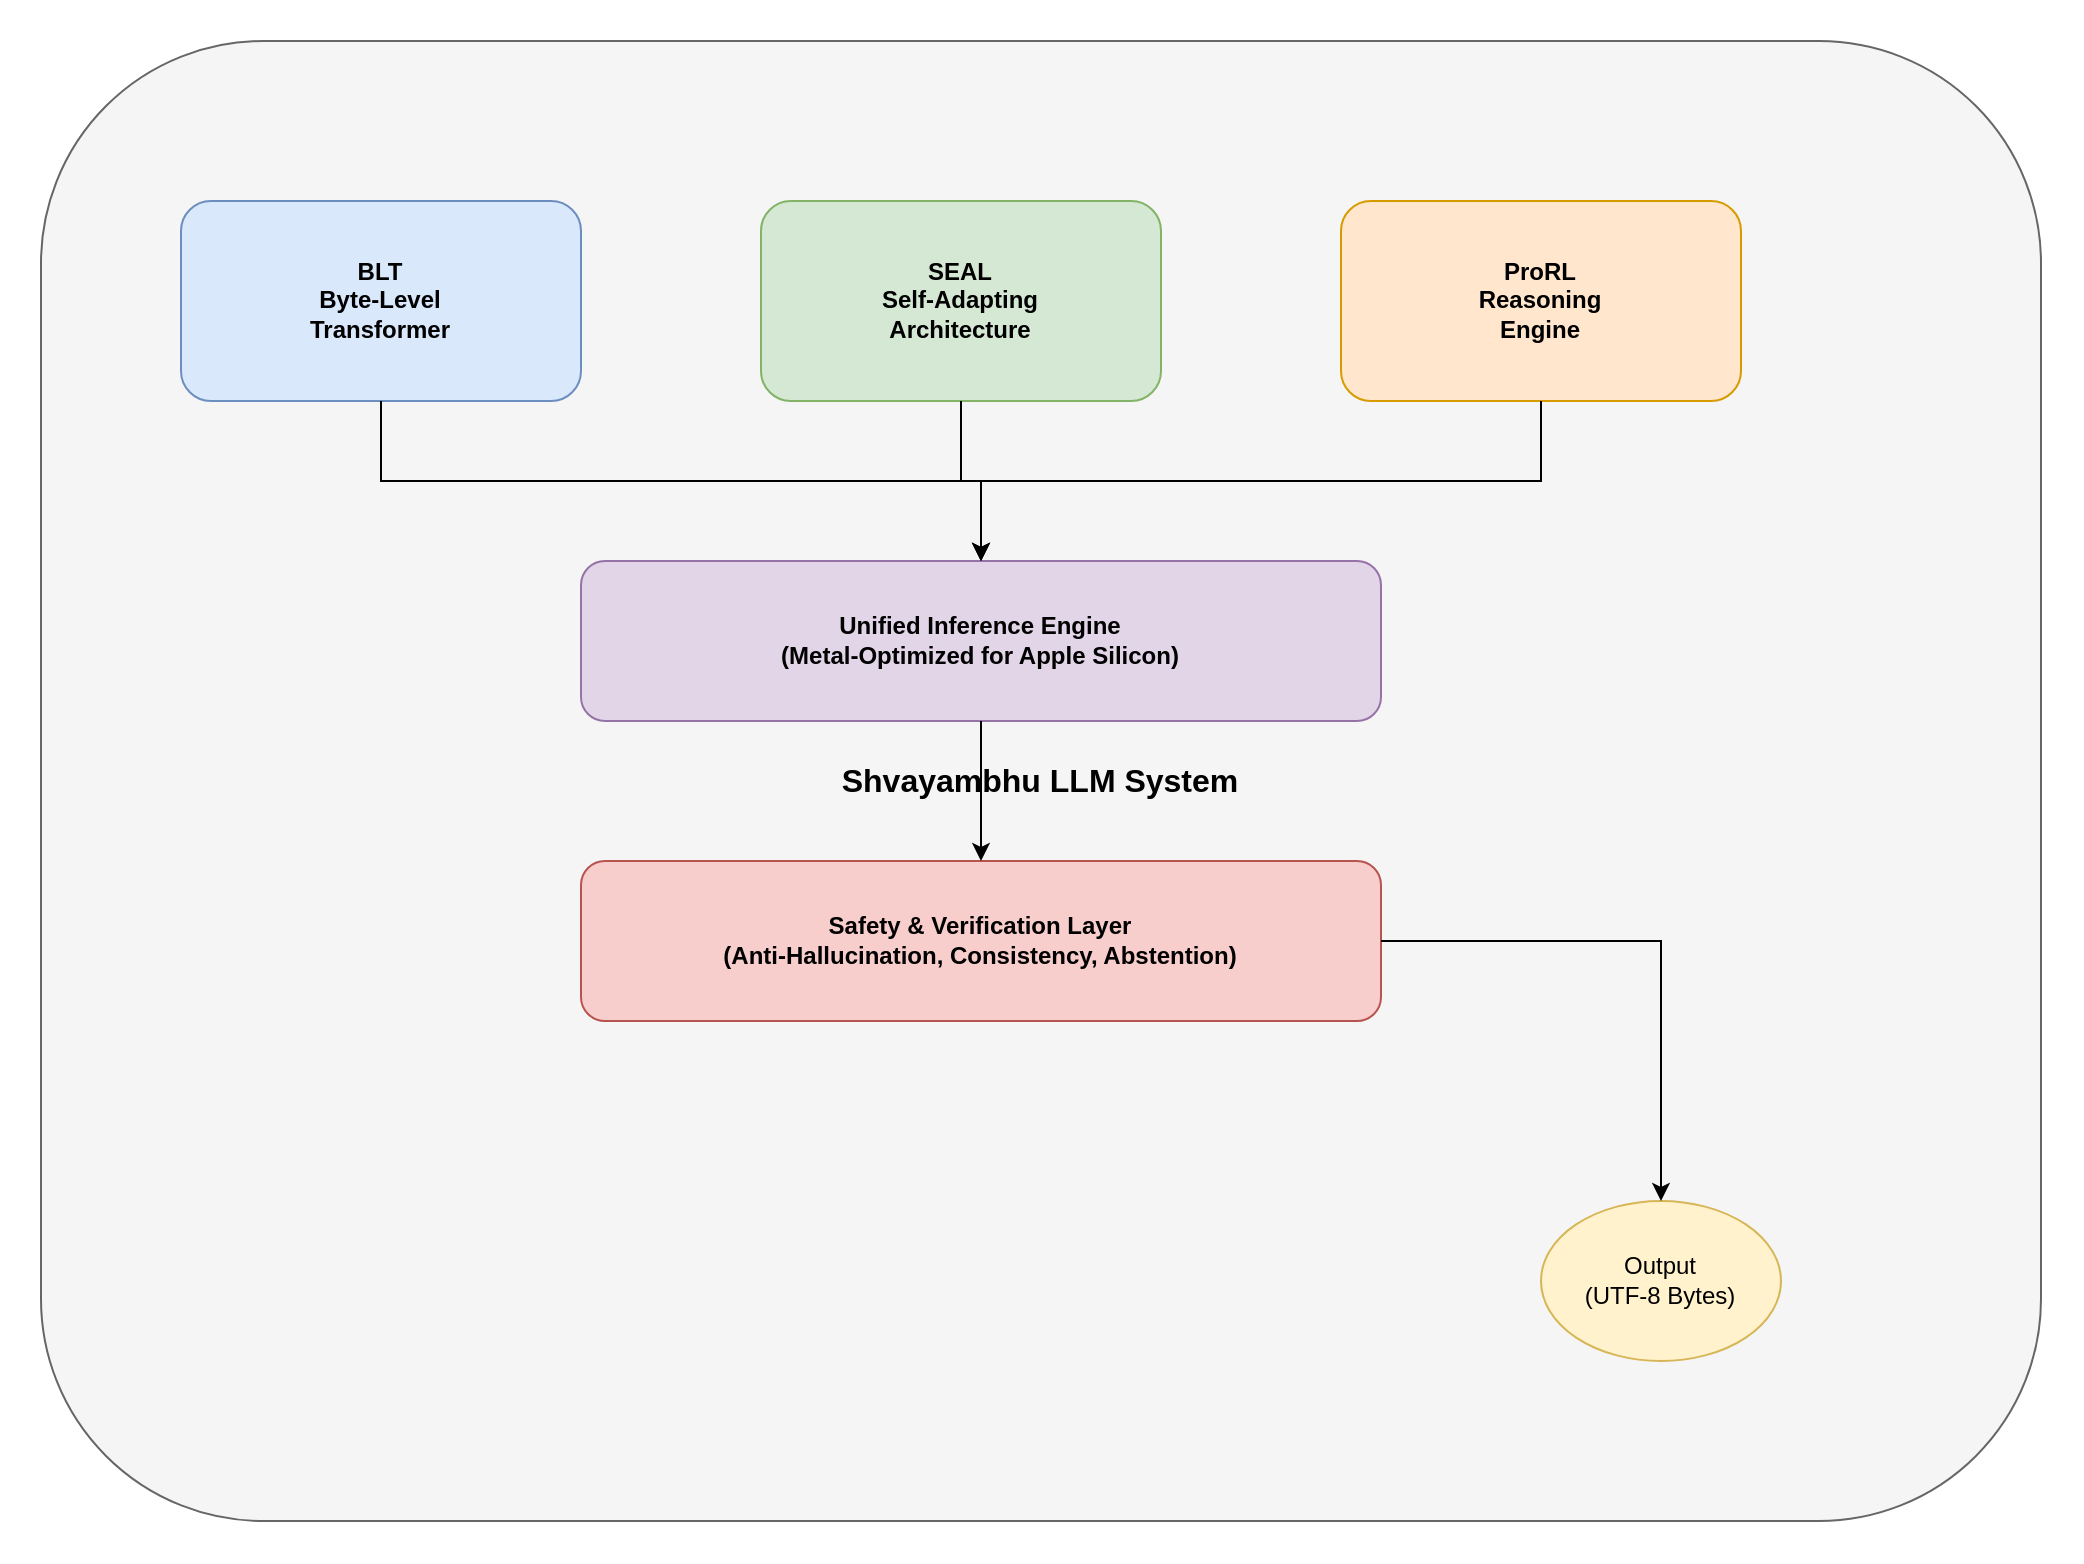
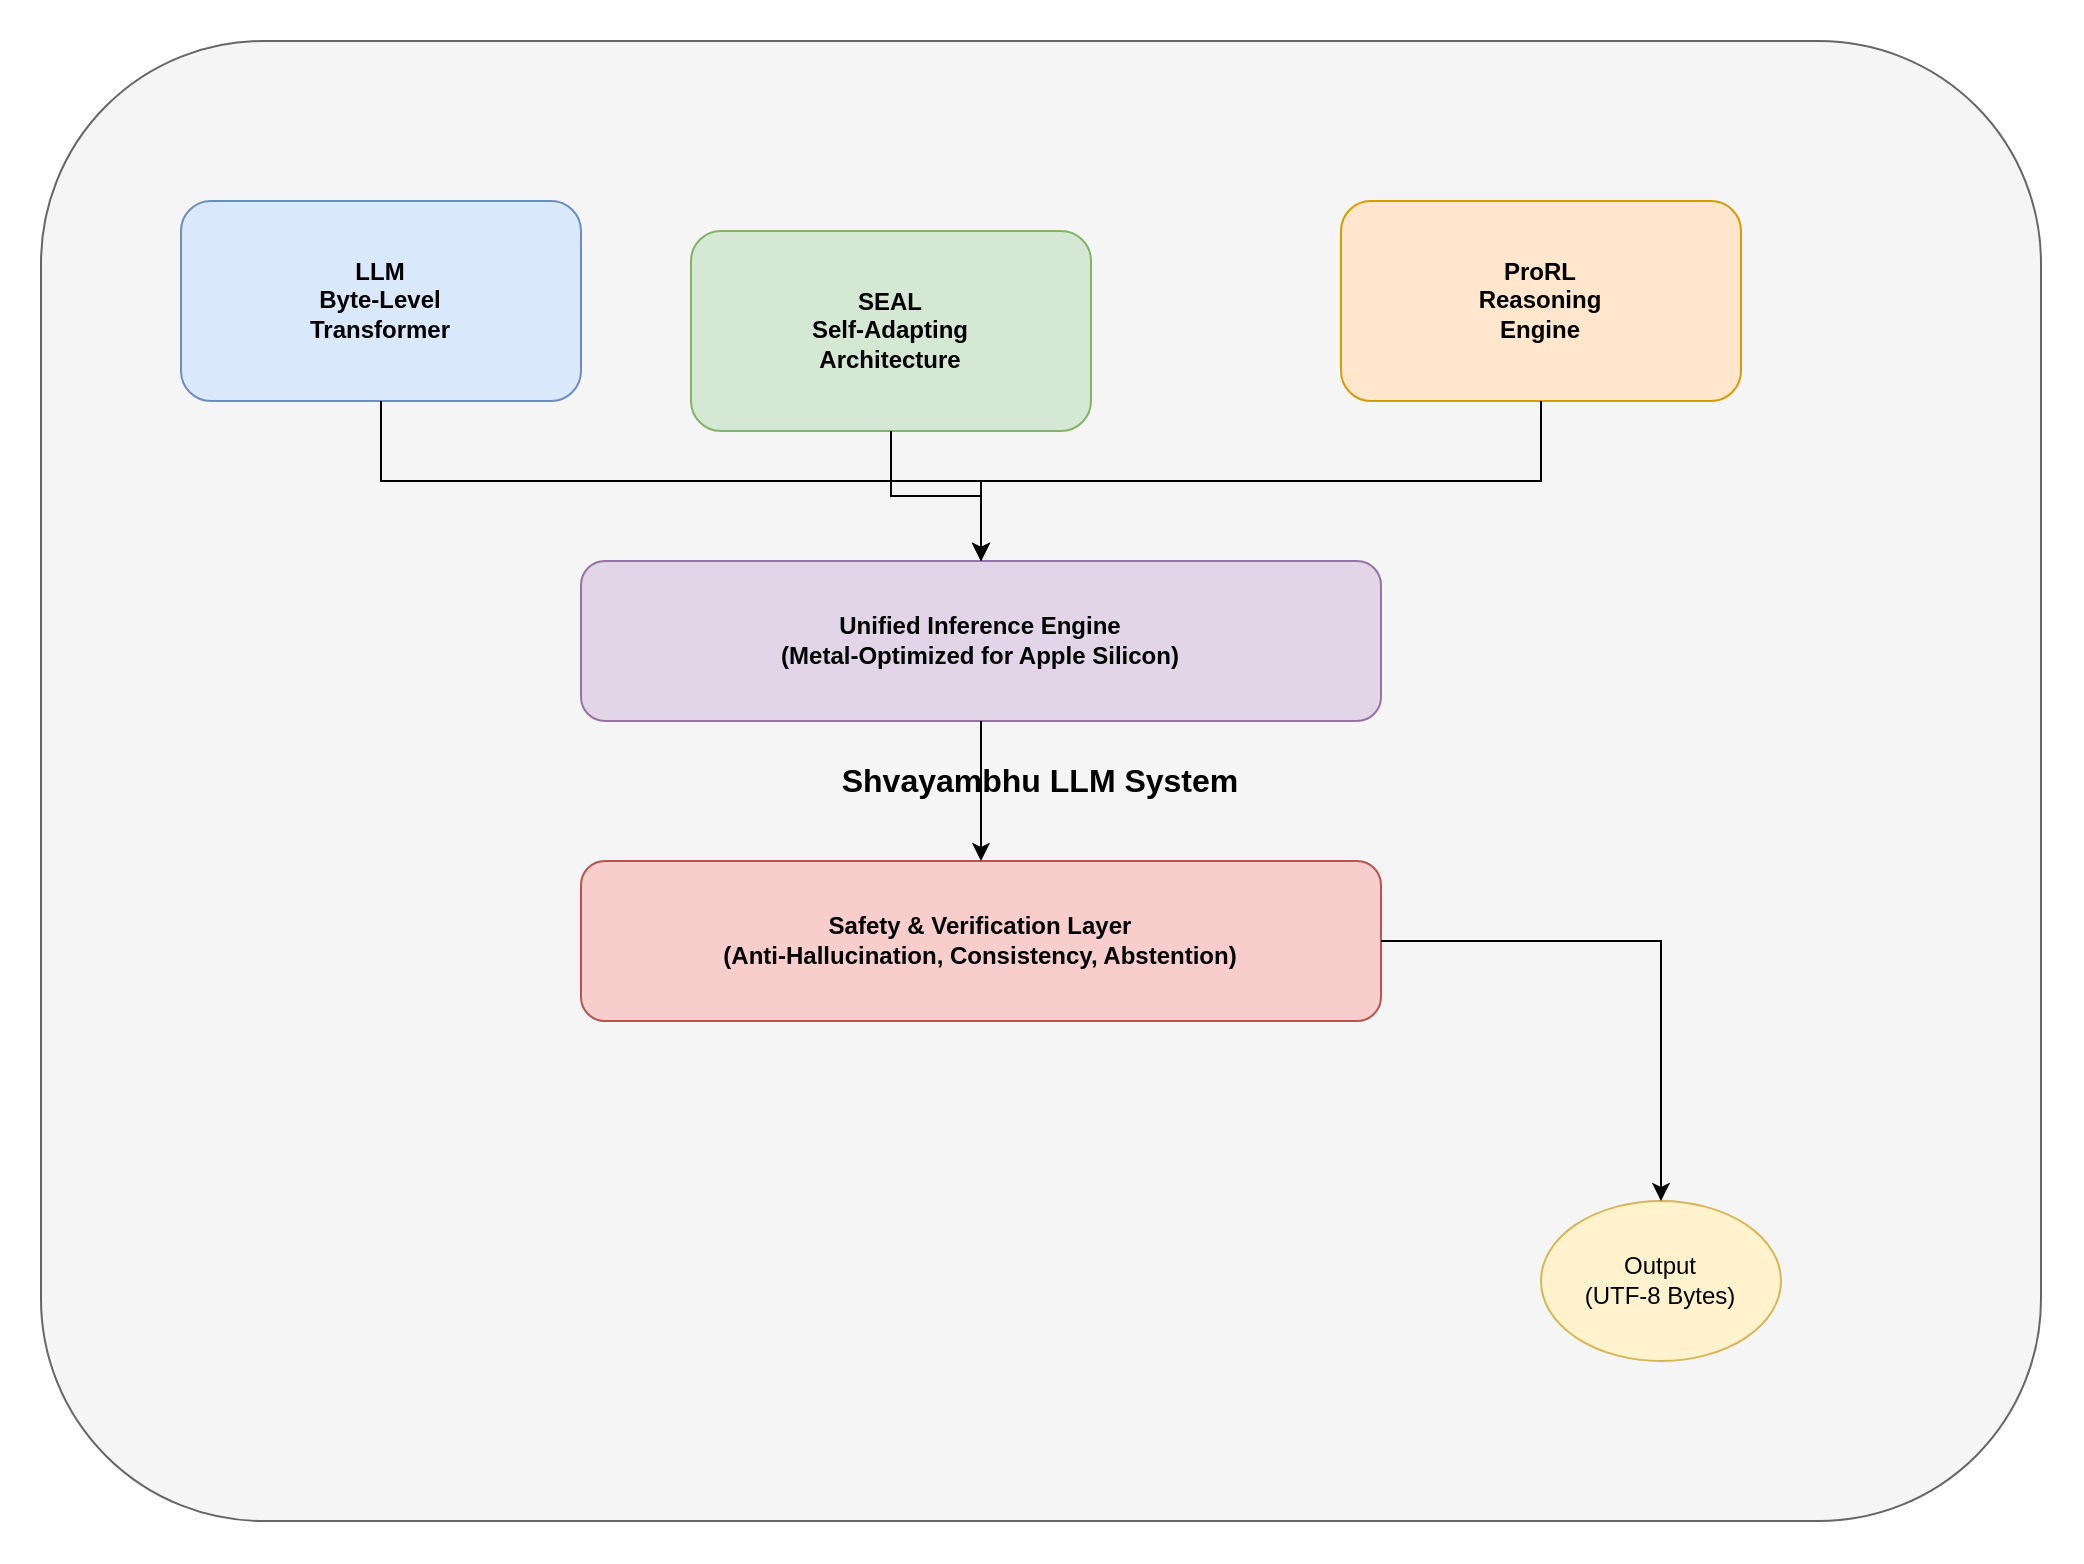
  <mxCell id="0" />
  <mxCell id="1" parent="0" />
  <mxCell id="2" value="Shvayambhu LLM System" style="rounded=1;whiteSpace=wrap;html=1;fillColor=#f5f5f5;strokeColor=#666666;fontStyle=1;fontSize=16;" vertex="1" parent="1"><mxGeometry x="20" y="20" width="1000" height="740" as="geometry" /></mxCell>
- <mxCell id="3" value="BLT&#10;Byte-Level&#10;Transformer" style="rounded=1;whiteSpace=wrap;html=1;fillColor=#dae8fc;strokeColor=#6c8ebf;fontStyle=1;" vertex="1" parent="1"><mxGeometry x="90" y="100" width="200" height="100" as="geometry" /></mxCell>
- <mxCell id="4" value="SEAL&#10;Self-Adapting&#10;Architecture" style="rounded=1;whiteSpace=wrap;html=1;fillColor=#d5e8d4;strokeColor=#82b366;fontStyle=1;" vertex="1" parent="1"><mxGeometry x="380" y="100" width="200" height="100" as="geometry" /></mxCell>
+ <mxCell id="3" value="LLM&#10;Byte-Level&#10;Transformer" style="rounded=1;whiteSpace=wrap;html=1;fillColor=#dae8fc;strokeColor=#6c8ebf;fontStyle=1;" vertex="1" parent="1"><mxGeometry x="90" y="100" width="200" height="100" as="geometry" /></mxCell>
+ <mxCell id="4" value="SEAL&#10;Self-Adapting&#10;Architecture" style="rounded=1;whiteSpace=wrap;html=1;fillColor=#d5e8d4;strokeColor=#82b366;fontStyle=1;" vertex="1" parent="1"><mxGeometry x="345" y="115" width="200" height="100" as="geometry" /></mxCell>
  <mxCell id="5" value="ProRL&#10;Reasoning&#10;Engine" style="rounded=1;whiteSpace=wrap;html=1;fillColor=#ffe6cc;strokeColor=#d79b00;fontStyle=1;" vertex="1" parent="1"><mxGeometry x="670" y="100" width="200" height="100" as="geometry" /></mxCell>
  <mxCell id="6" value="Unified Inference Engine&#10;(Metal-Optimized for Apple Silicon)" style="rounded=1;whiteSpace=wrap;html=1;fillColor=#e1d5e7;strokeColor=#9673a6;fontStyle=1;" vertex="1" parent="1"><mxGeometry x="290" y="280" width="400" height="80" as="geometry" /></mxCell>
  <mxCell id="7" value="Safety &amp; Verification Layer&#10;(Anti-Hallucination, Consistency, Abstention)" style="rounded=1;whiteSpace=wrap;html=1;fillColor=#f8cecc;strokeColor=#b85450;fontStyle=1;" vertex="1" parent="1"><mxGeometry x="290" y="430" width="400" height="80" as="geometry" /></mxCell>
  <mxCell id="8" value="Output&#10;(UTF-8 Bytes)" style="ellipse;whiteSpace=wrap;html=1;fillColor=#fff2cc;strokeColor=#d6b656;" vertex="1" parent="1"><mxGeometry x="770" y="600" width="120" height="80" as="geometry" /></mxCell>
  <mxCell id="9" style="edgeStyle=orthogonalEdgeStyle;rounded=0;orthogonalLoop=1;jettySize=auto;html=1;" edge="1" parent="1" source="3" target="6"><mxGeometry relative="1" as="geometry" /></mxCell>
  <mxCell id="10" style="edgeStyle=orthogonalEdgeStyle;rounded=0;orthogonalLoop=1;jettySize=auto;html=1;" edge="1" parent="1" source="4" target="6"><mxGeometry relative="1" as="geometry" /></mxCell>
  <mxCell id="11" style="edgeStyle=orthogonalEdgeStyle;rounded=0;orthogonalLoop=1;jettySize=auto;html=1;" edge="1" parent="1" source="5" target="6"><mxGeometry relative="1" as="geometry" /></mxCell>
  <mxCell id="12" style="edgeStyle=orthogonalEdgeStyle;rounded=0;orthogonalLoop=1;jettySize=auto;html=1;" edge="1" parent="1" source="6" target="7"><mxGeometry relative="1" as="geometry" /></mxCell>
  <mxCell id="13" style="edgeStyle=orthogonalEdgeStyle;rounded=0;orthogonalLoop=1;jettySize=auto;html=1;" edge="1" parent="1" source="7" target="8"><mxGeometry relative="1" as="geometry" /></mxCell>
